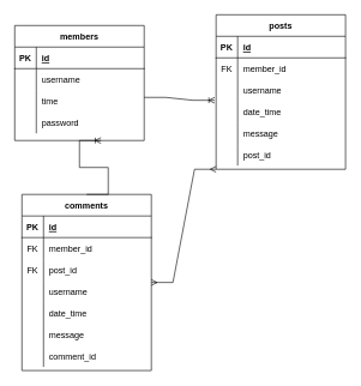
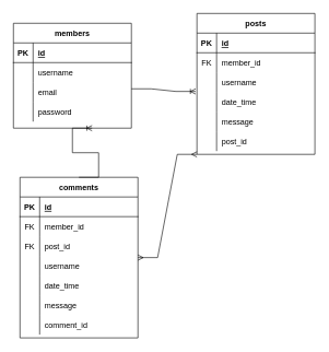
  <mxCell id="0" />
  <mxCell id="1" parent="0" />
  <mxCell id="2" value="members" style="shape=table;startSize=30;container=1;collapsible=1;childLayout=tableLayout;fixedRows=1;rowLines=0;fontStyle=1;align=center;resizeLast=1;" vertex="1" parent="1"><mxGeometry x="20" y="35" width="180" height="160" as="geometry" /></mxCell>
  <mxCell id="3" value="" style="shape=tableRow;horizontal=0;startSize=0;swimlaneHead=0;swimlaneBody=0;fillColor=none;collapsible=0;dropTarget=0;points=[[0,0.5],[1,0.5]];portConstraint=eastwest;top=0;left=0;right=0;bottom=1;" vertex="1" parent="2"><mxGeometry y="30" width="180" height="30" as="geometry" /></mxCell>
  <mxCell id="4" value="PK" style="shape=partialRectangle;connectable=0;fillColor=none;top=0;left=0;bottom=0;right=0;fontStyle=1;overflow=hidden;" vertex="1" parent="3"><mxGeometry width="30" height="30" as="geometry"><mxRectangle width="30" height="30" as="alternateBounds" /></mxGeometry></mxCell>
  <mxCell id="5" value="id" style="shape=partialRectangle;connectable=0;fillColor=none;top=0;left=0;bottom=0;right=0;align=left;spacingLeft=6;fontStyle=5;overflow=hidden;" vertex="1" parent="3"><mxGeometry x="30" width="150" height="30" as="geometry"><mxRectangle width="150" height="30" as="alternateBounds" /></mxGeometry></mxCell>
  <mxCell id="6" value="" style="shape=tableRow;horizontal=0;startSize=0;swimlaneHead=0;swimlaneBody=0;fillColor=none;collapsible=0;dropTarget=0;points=[[0,0.5],[1,0.5]];portConstraint=eastwest;top=0;left=0;right=0;bottom=0;" vertex="1" parent="2"><mxGeometry y="60" width="180" height="30" as="geometry" /></mxCell>
  <mxCell id="7" value="" style="shape=partialRectangle;connectable=0;fillColor=none;top=0;left=0;bottom=0;right=0;editable=1;overflow=hidden;" vertex="1" parent="6"><mxGeometry width="30" height="30" as="geometry"><mxRectangle width="30" height="30" as="alternateBounds" /></mxGeometry></mxCell>
  <mxCell id="8" value="username" style="shape=partialRectangle;connectable=0;fillColor=none;top=0;left=0;bottom=0;right=0;align=left;spacingLeft=6;overflow=hidden;" vertex="1" parent="6"><mxGeometry x="30" width="150" height="30" as="geometry"><mxRectangle width="150" height="30" as="alternateBounds" /></mxGeometry></mxCell>
  <mxCell id="9" value="" style="shape=tableRow;horizontal=0;startSize=0;swimlaneHead=0;swimlaneBody=0;fillColor=none;collapsible=0;dropTarget=0;points=[[0,0.5],[1,0.5]];portConstraint=eastwest;top=0;left=0;right=0;bottom=0;" vertex="1" parent="2"><mxGeometry y="90" width="180" height="30" as="geometry" /></mxCell>
  <mxCell id="10" value="" style="shape=partialRectangle;connectable=0;fillColor=none;top=0;left=0;bottom=0;right=0;editable=1;overflow=hidden;" vertex="1" parent="9"><mxGeometry width="30" height="30" as="geometry"><mxRectangle width="30" height="30" as="alternateBounds" /></mxGeometry></mxCell>
- <mxCell id="11" value="time" style="shape=partialRectangle;connectable=0;fillColor=none;top=0;left=0;bottom=0;right=0;align=left;spacingLeft=6;overflow=hidden;" vertex="1" parent="9"><mxGeometry x="30" width="150" height="30" as="geometry"><mxRectangle width="150" height="30" as="alternateBounds" /></mxGeometry></mxCell>
+ <mxCell id="11" value="email" style="shape=partialRectangle;connectable=0;fillColor=none;top=0;left=0;bottom=0;right=0;align=left;spacingLeft=6;overflow=hidden;" vertex="1" parent="9"><mxGeometry x="30" width="150" height="30" as="geometry"><mxRectangle width="150" height="30" as="alternateBounds" /></mxGeometry></mxCell>
  <mxCell id="12" value="" style="shape=tableRow;horizontal=0;startSize=0;swimlaneHead=0;swimlaneBody=0;fillColor=none;collapsible=0;dropTarget=0;points=[[0,0.5],[1,0.5]];portConstraint=eastwest;top=0;left=0;right=0;bottom=0;" vertex="1" parent="2"><mxGeometry y="120" width="180" height="30" as="geometry" /></mxCell>
  <mxCell id="13" value="" style="shape=partialRectangle;connectable=0;fillColor=none;top=0;left=0;bottom=0;right=0;editable=1;overflow=hidden;" vertex="1" parent="12"><mxGeometry width="30" height="30" as="geometry"><mxRectangle width="30" height="30" as="alternateBounds" /></mxGeometry></mxCell>
  <mxCell id="14" value="password" style="shape=partialRectangle;connectable=0;fillColor=none;top=0;left=0;bottom=0;right=0;align=left;spacingLeft=6;overflow=hidden;" vertex="1" parent="12"><mxGeometry x="30" width="150" height="30" as="geometry"><mxRectangle width="150" height="30" as="alternateBounds" /></mxGeometry></mxCell>
  <mxCell id="15" style="edgeStyle=orthogonalEdgeStyle;rounded=0;orthogonalLoop=1;jettySize=auto;html=1;exitX=0;exitY=1;exitDx=0;exitDy=0;" edge="1" parent="1" source="16"><mxGeometry relative="1" as="geometry"><mxPoint x="300" y="235" as="targetPoint" /></mxGeometry></mxCell>
  <mxCell id="16" value="posts" style="shape=table;startSize=30;container=1;collapsible=1;childLayout=tableLayout;fixedRows=1;rowLines=0;fontStyle=1;align=center;resizeLast=1;" vertex="1" parent="1"><mxGeometry x="300" y="20" width="180" height="215" as="geometry" /></mxCell>
  <mxCell id="17" value="" style="shape=tableRow;horizontal=0;startSize=0;swimlaneHead=0;swimlaneBody=0;fillColor=none;collapsible=0;dropTarget=0;points=[[0,0.5],[1,0.5]];portConstraint=eastwest;top=0;left=0;right=0;bottom=1;" vertex="1" parent="16"><mxGeometry y="30" width="180" height="30" as="geometry" /></mxCell>
  <mxCell id="18" value="PK" style="shape=partialRectangle;connectable=0;fillColor=none;top=0;left=0;bottom=0;right=0;fontStyle=1;overflow=hidden;" vertex="1" parent="17"><mxGeometry width="30" height="30" as="geometry"><mxRectangle width="30" height="30" as="alternateBounds" /></mxGeometry></mxCell>
  <mxCell id="19" value="id" style="shape=partialRectangle;connectable=0;fillColor=none;top=0;left=0;bottom=0;right=0;align=left;spacingLeft=6;fontStyle=5;overflow=hidden;" vertex="1" parent="17"><mxGeometry x="30" width="150" height="30" as="geometry"><mxRectangle width="150" height="30" as="alternateBounds" /></mxGeometry></mxCell>
  <mxCell id="20" value="" style="shape=tableRow;horizontal=0;startSize=0;swimlaneHead=0;swimlaneBody=0;fillColor=none;collapsible=0;dropTarget=0;points=[[0,0.5],[1,0.5]];portConstraint=eastwest;top=0;left=0;right=0;bottom=0;" vertex="1" parent="16"><mxGeometry y="60" width="180" height="30" as="geometry" /></mxCell>
  <mxCell id="21" value="FK" style="shape=partialRectangle;connectable=0;fillColor=none;top=0;left=0;bottom=0;right=0;fontStyle=0;overflow=hidden;" vertex="1" parent="20"><mxGeometry width="30" height="30" as="geometry"><mxRectangle width="30" height="30" as="alternateBounds" /></mxGeometry></mxCell>
  <mxCell id="22" value="member_id" style="shape=partialRectangle;connectable=0;fillColor=none;top=0;left=0;bottom=0;right=0;align=left;spacingLeft=6;fontStyle=0;overflow=hidden;" vertex="1" parent="20"><mxGeometry x="30" width="150" height="30" as="geometry"><mxRectangle width="150" height="30" as="alternateBounds" /></mxGeometry></mxCell>
  <mxCell id="23" value="" style="shape=tableRow;horizontal=0;startSize=0;swimlaneHead=0;swimlaneBody=0;fillColor=none;collapsible=0;dropTarget=0;points=[[0,0.5],[1,0.5]];portConstraint=eastwest;top=0;left=0;right=0;bottom=0;" vertex="1" parent="16"><mxGeometry y="90" width="180" height="30" as="geometry" /></mxCell>
  <mxCell id="24" value="" style="shape=partialRectangle;connectable=0;fillColor=none;top=0;left=0;bottom=0;right=0;editable=1;overflow=hidden;" vertex="1" parent="23"><mxGeometry width="30" height="30" as="geometry"><mxRectangle width="30" height="30" as="alternateBounds" /></mxGeometry></mxCell>
  <mxCell id="25" value="username" style="shape=partialRectangle;connectable=0;fillColor=none;top=0;left=0;bottom=0;right=0;align=left;spacingLeft=6;overflow=hidden;" vertex="1" parent="23"><mxGeometry x="30" width="150" height="30" as="geometry"><mxRectangle width="150" height="30" as="alternateBounds" /></mxGeometry></mxCell>
  <mxCell id="26" value="" style="shape=tableRow;horizontal=0;startSize=0;swimlaneHead=0;swimlaneBody=0;fillColor=none;collapsible=0;dropTarget=0;points=[[0,0.5],[1,0.5]];portConstraint=eastwest;top=0;left=0;right=0;bottom=0;" vertex="1" parent="16"><mxGeometry y="120" width="180" height="30" as="geometry" /></mxCell>
  <mxCell id="27" value="" style="shape=partialRectangle;connectable=0;fillColor=none;top=0;left=0;bottom=0;right=0;editable=1;overflow=hidden;" vertex="1" parent="26"><mxGeometry width="30" height="30" as="geometry"><mxRectangle width="30" height="30" as="alternateBounds" /></mxGeometry></mxCell>
  <mxCell id="28" value="date_time" style="shape=partialRectangle;connectable=0;fillColor=none;top=0;left=0;bottom=0;right=0;align=left;spacingLeft=6;overflow=hidden;" vertex="1" parent="26"><mxGeometry x="30" width="150" height="30" as="geometry"><mxRectangle width="150" height="30" as="alternateBounds" /></mxGeometry></mxCell>
  <mxCell id="29" value="" style="shape=tableRow;horizontal=0;startSize=0;swimlaneHead=0;swimlaneBody=0;fillColor=none;collapsible=0;dropTarget=0;points=[[0,0.5],[1,0.5]];portConstraint=eastwest;top=0;left=0;right=0;bottom=0;" vertex="1" parent="16"><mxGeometry y="150" width="180" height="30" as="geometry" /></mxCell>
  <mxCell id="30" value="" style="shape=partialRectangle;connectable=0;fillColor=none;top=0;left=0;bottom=0;right=0;editable=1;overflow=hidden;" vertex="1" parent="29"><mxGeometry width="30" height="30" as="geometry"><mxRectangle width="30" height="30" as="alternateBounds" /></mxGeometry></mxCell>
  <mxCell id="31" value="message" style="shape=partialRectangle;connectable=0;fillColor=none;top=0;left=0;bottom=0;right=0;align=left;spacingLeft=6;overflow=hidden;" vertex="1" parent="29"><mxGeometry x="30" width="150" height="30" as="geometry"><mxRectangle width="150" height="30" as="alternateBounds" /></mxGeometry></mxCell>
  <mxCell id="32" value="" style="shape=tableRow;horizontal=0;startSize=0;swimlaneHead=0;swimlaneBody=0;fillColor=none;collapsible=0;dropTarget=0;points=[[0,0.5],[1,0.5]];portConstraint=eastwest;top=0;left=0;right=0;bottom=0;" vertex="1" parent="16"><mxGeometry y="180" width="180" height="30" as="geometry" /></mxCell>
  <mxCell id="33" value="" style="shape=partialRectangle;connectable=0;fillColor=none;top=0;left=0;bottom=0;right=0;editable=1;overflow=hidden;" vertex="1" parent="32"><mxGeometry width="30" height="30" as="geometry"><mxRectangle width="30" height="30" as="alternateBounds" /></mxGeometry></mxCell>
  <mxCell id="34" value="post_id" style="shape=partialRectangle;connectable=0;fillColor=none;top=0;left=0;bottom=0;right=0;align=left;spacingLeft=6;overflow=hidden;" vertex="1" parent="32"><mxGeometry x="30" width="150" height="30" as="geometry"><mxRectangle width="150" height="30" as="alternateBounds" /></mxGeometry></mxCell>
  <mxCell id="35" value="comments" style="shape=table;startSize=30;container=1;collapsible=1;childLayout=tableLayout;fixedRows=1;rowLines=0;fontStyle=1;align=center;resizeLast=1;" vertex="1" parent="1"><mxGeometry x="30" y="270" width="180" height="245" as="geometry" /></mxCell>
  <mxCell id="36" value="" style="shape=tableRow;horizontal=0;startSize=0;swimlaneHead=0;swimlaneBody=0;fillColor=none;collapsible=0;dropTarget=0;points=[[0,0.5],[1,0.5]];portConstraint=eastwest;top=0;left=0;right=0;bottom=1;" vertex="1" parent="35"><mxGeometry y="30" width="180" height="30" as="geometry" /></mxCell>
  <mxCell id="37" value="PK" style="shape=partialRectangle;connectable=0;fillColor=none;top=0;left=0;bottom=0;right=0;fontStyle=1;overflow=hidden;" vertex="1" parent="36"><mxGeometry width="30" height="30" as="geometry"><mxRectangle width="30" height="30" as="alternateBounds" /></mxGeometry></mxCell>
  <mxCell id="38" value="id" style="shape=partialRectangle;connectable=0;fillColor=none;top=0;left=0;bottom=0;right=0;align=left;spacingLeft=6;fontStyle=5;overflow=hidden;" vertex="1" parent="36"><mxGeometry x="30" width="150" height="30" as="geometry"><mxRectangle width="150" height="30" as="alternateBounds" /></mxGeometry></mxCell>
  <mxCell id="39" value="" style="shape=tableRow;horizontal=0;startSize=0;swimlaneHead=0;swimlaneBody=0;fillColor=none;collapsible=0;dropTarget=0;points=[[0,0.5],[1,0.5]];portConstraint=eastwest;top=0;left=0;right=0;bottom=0;" vertex="1" parent="35"><mxGeometry y="60" width="180" height="30" as="geometry" /></mxCell>
  <mxCell id="40" value="FK" style="shape=partialRectangle;connectable=0;fillColor=none;top=0;left=0;bottom=0;right=0;fontStyle=0;overflow=hidden;" vertex="1" parent="39"><mxGeometry width="30" height="30" as="geometry"><mxRectangle width="30" height="30" as="alternateBounds" /></mxGeometry></mxCell>
  <mxCell id="41" value="member_id" style="shape=partialRectangle;connectable=0;fillColor=none;top=0;left=0;bottom=0;right=0;align=left;spacingLeft=6;fontStyle=0;overflow=hidden;" vertex="1" parent="39"><mxGeometry x="30" width="150" height="30" as="geometry"><mxRectangle width="150" height="30" as="alternateBounds" /></mxGeometry></mxCell>
  <mxCell id="42" value="" style="shape=tableRow;horizontal=0;startSize=0;swimlaneHead=0;swimlaneBody=0;fillColor=none;collapsible=0;dropTarget=0;points=[[0,0.5],[1,0.5]];portConstraint=eastwest;top=0;left=0;right=0;bottom=0;" vertex="1" parent="35"><mxGeometry y="90" width="180" height="30" as="geometry" /></mxCell>
  <mxCell id="43" value="FK" style="shape=partialRectangle;connectable=0;fillColor=none;top=0;left=0;bottom=0;right=0;fontStyle=0;overflow=hidden;" vertex="1" parent="42"><mxGeometry width="30" height="30" as="geometry"><mxRectangle width="30" height="30" as="alternateBounds" /></mxGeometry></mxCell>
  <mxCell id="44" value="post_id" style="shape=partialRectangle;connectable=0;fillColor=none;top=0;left=0;bottom=0;right=0;align=left;spacingLeft=6;fontStyle=0;overflow=hidden;" vertex="1" parent="42"><mxGeometry x="30" width="150" height="30" as="geometry"><mxRectangle width="150" height="30" as="alternateBounds" /></mxGeometry></mxCell>
  <mxCell id="45" value="" style="shape=tableRow;horizontal=0;startSize=0;swimlaneHead=0;swimlaneBody=0;fillColor=none;collapsible=0;dropTarget=0;points=[[0,0.5],[1,0.5]];portConstraint=eastwest;top=0;left=0;right=0;bottom=0;" vertex="1" parent="35"><mxGeometry y="120" width="180" height="30" as="geometry" /></mxCell>
  <mxCell id="46" value="" style="shape=partialRectangle;connectable=0;fillColor=none;top=0;left=0;bottom=0;right=0;editable=1;overflow=hidden;" vertex="1" parent="45"><mxGeometry width="30" height="30" as="geometry"><mxRectangle width="30" height="30" as="alternateBounds" /></mxGeometry></mxCell>
  <mxCell id="47" value="username" style="shape=partialRectangle;connectable=0;fillColor=none;top=0;left=0;bottom=0;right=0;align=left;spacingLeft=6;overflow=hidden;" vertex="1" parent="45"><mxGeometry x="30" width="150" height="30" as="geometry"><mxRectangle width="150" height="30" as="alternateBounds" /></mxGeometry></mxCell>
  <mxCell id="48" value="" style="shape=tableRow;horizontal=0;startSize=0;swimlaneHead=0;swimlaneBody=0;fillColor=none;collapsible=0;dropTarget=0;points=[[0,0.5],[1,0.5]];portConstraint=eastwest;top=0;left=0;right=0;bottom=0;" vertex="1" parent="35"><mxGeometry y="150" width="180" height="30" as="geometry" /></mxCell>
  <mxCell id="49" value="" style="shape=partialRectangle;connectable=0;fillColor=none;top=0;left=0;bottom=0;right=0;editable=1;overflow=hidden;" vertex="1" parent="48"><mxGeometry width="30" height="30" as="geometry"><mxRectangle width="30" height="30" as="alternateBounds" /></mxGeometry></mxCell>
  <mxCell id="50" value="date_time" style="shape=partialRectangle;connectable=0;fillColor=none;top=0;left=0;bottom=0;right=0;align=left;spacingLeft=6;overflow=hidden;" vertex="1" parent="48"><mxGeometry x="30" width="150" height="30" as="geometry"><mxRectangle width="150" height="30" as="alternateBounds" /></mxGeometry></mxCell>
  <mxCell id="51" value="" style="shape=tableRow;horizontal=0;startSize=0;swimlaneHead=0;swimlaneBody=0;fillColor=none;collapsible=0;dropTarget=0;points=[[0,0.5],[1,0.5]];portConstraint=eastwest;top=0;left=0;right=0;bottom=0;" vertex="1" parent="35"><mxGeometry y="180" width="180" height="30" as="geometry" /></mxCell>
  <mxCell id="52" value="" style="shape=partialRectangle;connectable=0;fillColor=none;top=0;left=0;bottom=0;right=0;editable=1;overflow=hidden;" vertex="1" parent="51"><mxGeometry width="30" height="30" as="geometry"><mxRectangle width="30" height="30" as="alternateBounds" /></mxGeometry></mxCell>
  <mxCell id="53" value="message" style="shape=partialRectangle;connectable=0;fillColor=none;top=0;left=0;bottom=0;right=0;align=left;spacingLeft=6;overflow=hidden;" vertex="1" parent="51"><mxGeometry x="30" width="150" height="30" as="geometry"><mxRectangle width="150" height="30" as="alternateBounds" /></mxGeometry></mxCell>
  <mxCell id="54" value="" style="shape=tableRow;horizontal=0;startSize=0;swimlaneHead=0;swimlaneBody=0;fillColor=none;collapsible=0;dropTarget=0;points=[[0,0.5],[1,0.5]];portConstraint=eastwest;top=0;left=0;right=0;bottom=0;" vertex="1" parent="35"><mxGeometry y="210" width="180" height="30" as="geometry" /></mxCell>
  <mxCell id="55" value="" style="shape=partialRectangle;connectable=0;fillColor=none;top=0;left=0;bottom=0;right=0;editable=1;overflow=hidden;" vertex="1" parent="54"><mxGeometry width="30" height="30" as="geometry"><mxRectangle width="30" height="30" as="alternateBounds" /></mxGeometry></mxCell>
  <mxCell id="56" value="comment_id" style="shape=partialRectangle;connectable=0;fillColor=none;top=0;left=0;bottom=0;right=0;align=left;spacingLeft=6;overflow=hidden;" vertex="1" parent="54"><mxGeometry x="30" width="150" height="30" as="geometry"><mxRectangle width="150" height="30" as="alternateBounds" /></mxGeometry></mxCell>
  <mxCell id="57" value="" style="edgeStyle=entityRelationEdgeStyle;fontSize=12;html=1;endArrow=ERoneToMany;rounded=0;entryX=-0.011;entryY=0.967;entryDx=0;entryDy=0;entryPerimeter=0;" edge="1" parent="1" target="23"><mxGeometry width="100" height="100" relative="1" as="geometry"><mxPoint x="200" y="135" as="sourcePoint" /><mxPoint x="470" y="385" as="targetPoint" /></mxGeometry></mxCell>
  <mxCell id="58" value="" style="edgeStyle=entityRelationEdgeStyle;fontSize=12;html=1;endArrow=ERoneToMany;rounded=0;exitX=0.5;exitY=0;exitDx=0;exitDy=0;" edge="1" parent="1" source="35"><mxGeometry width="100" height="100" relative="1" as="geometry"><mxPoint x="20" y="285" as="sourcePoint" /><mxPoint x="140" y="195" as="targetPoint" /></mxGeometry></mxCell>
  <mxCell id="59" value="" style="edgeStyle=entityRelationEdgeStyle;fontSize=12;html=1;endArrow=ERmany;startArrow=ERmany;rounded=0;exitX=1;exitY=0.5;exitDx=0;exitDy=0;" edge="1" parent="1" source="35"><mxGeometry width="100" height="100" relative="1" as="geometry"><mxPoint x="370" y="485" as="sourcePoint" /><mxPoint x="300" y="235" as="targetPoint" /></mxGeometry></mxCell>
